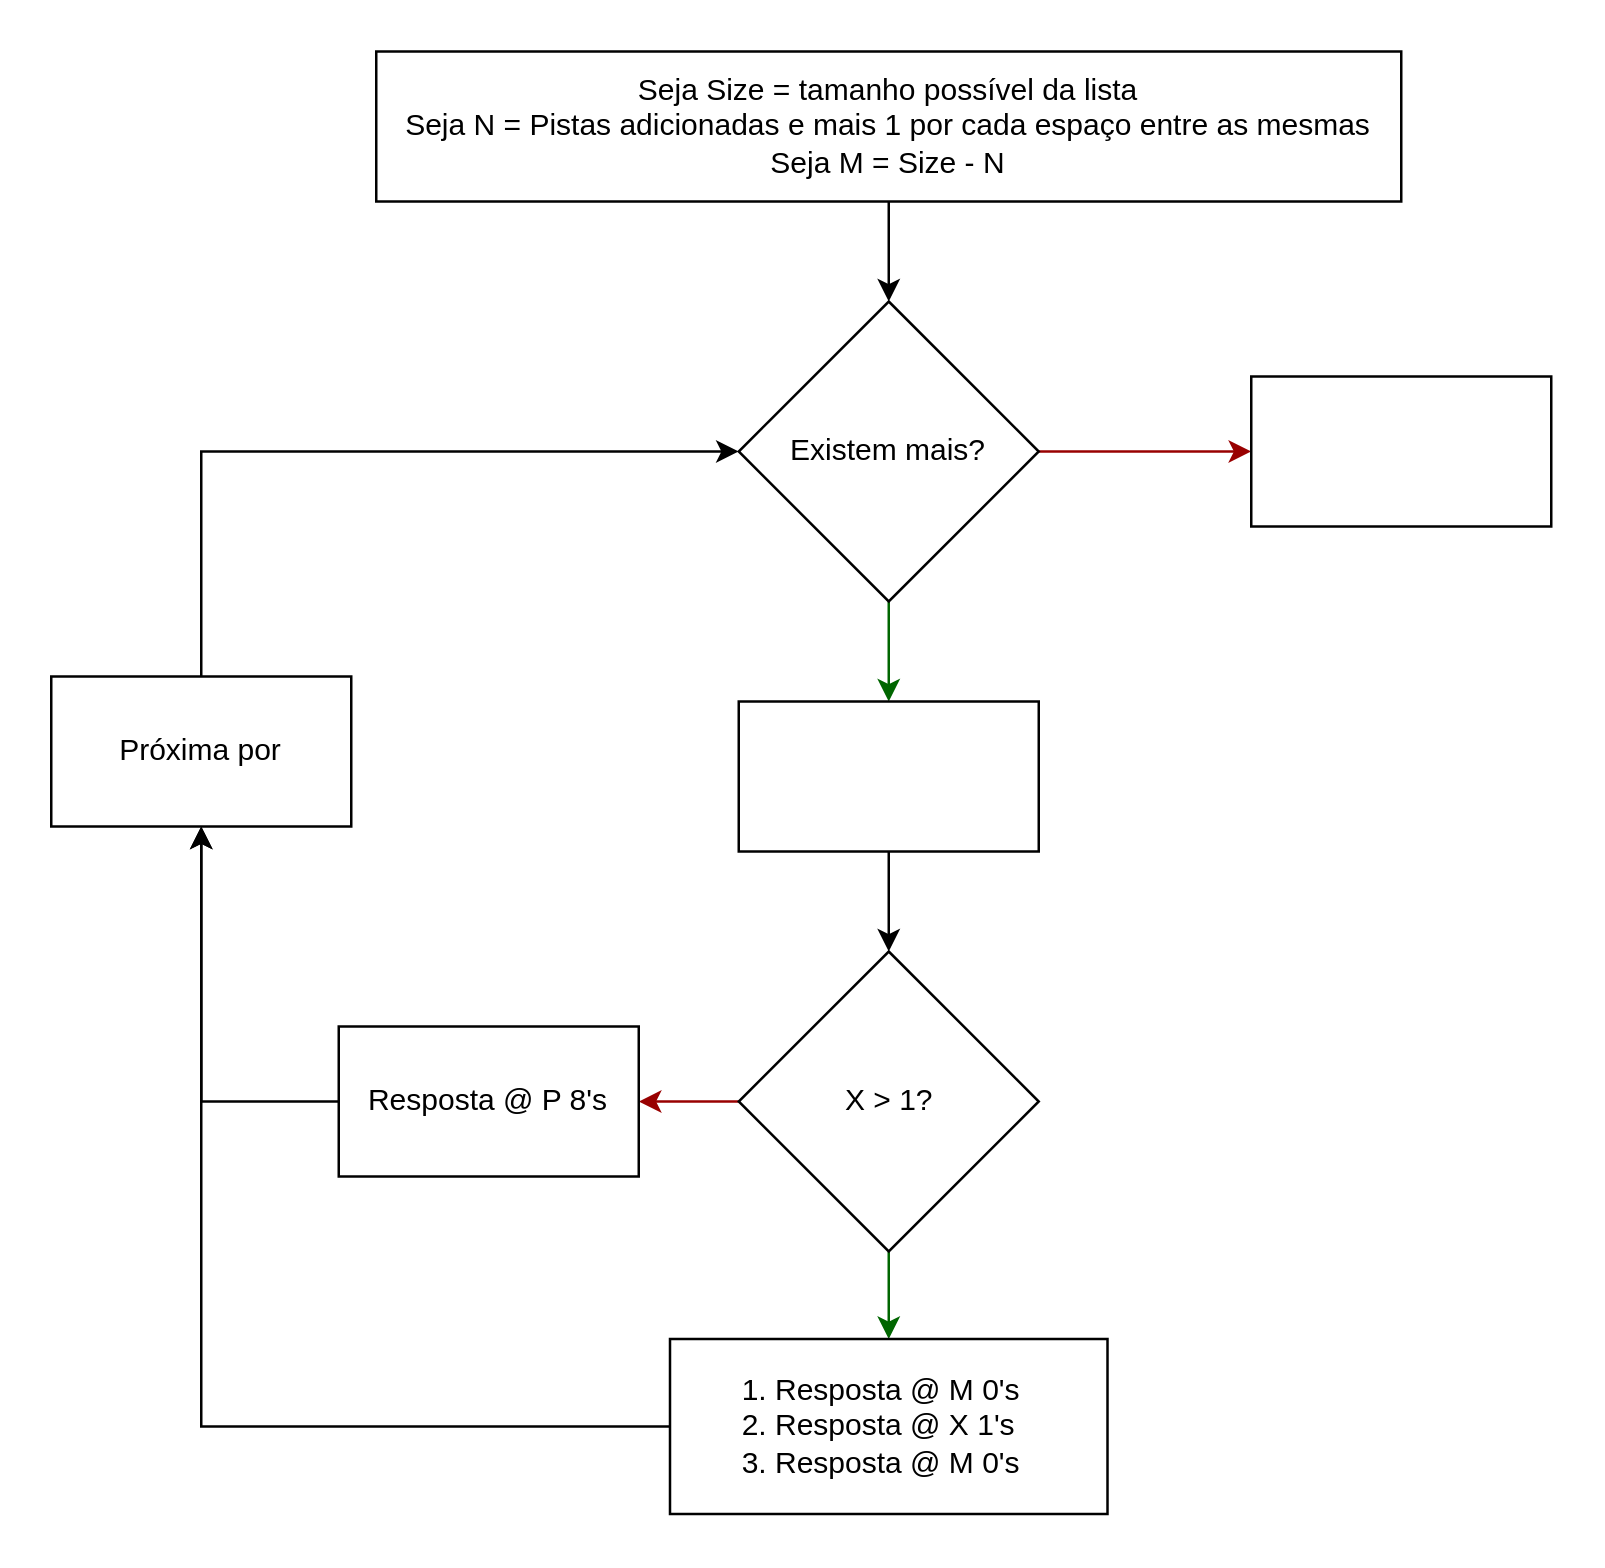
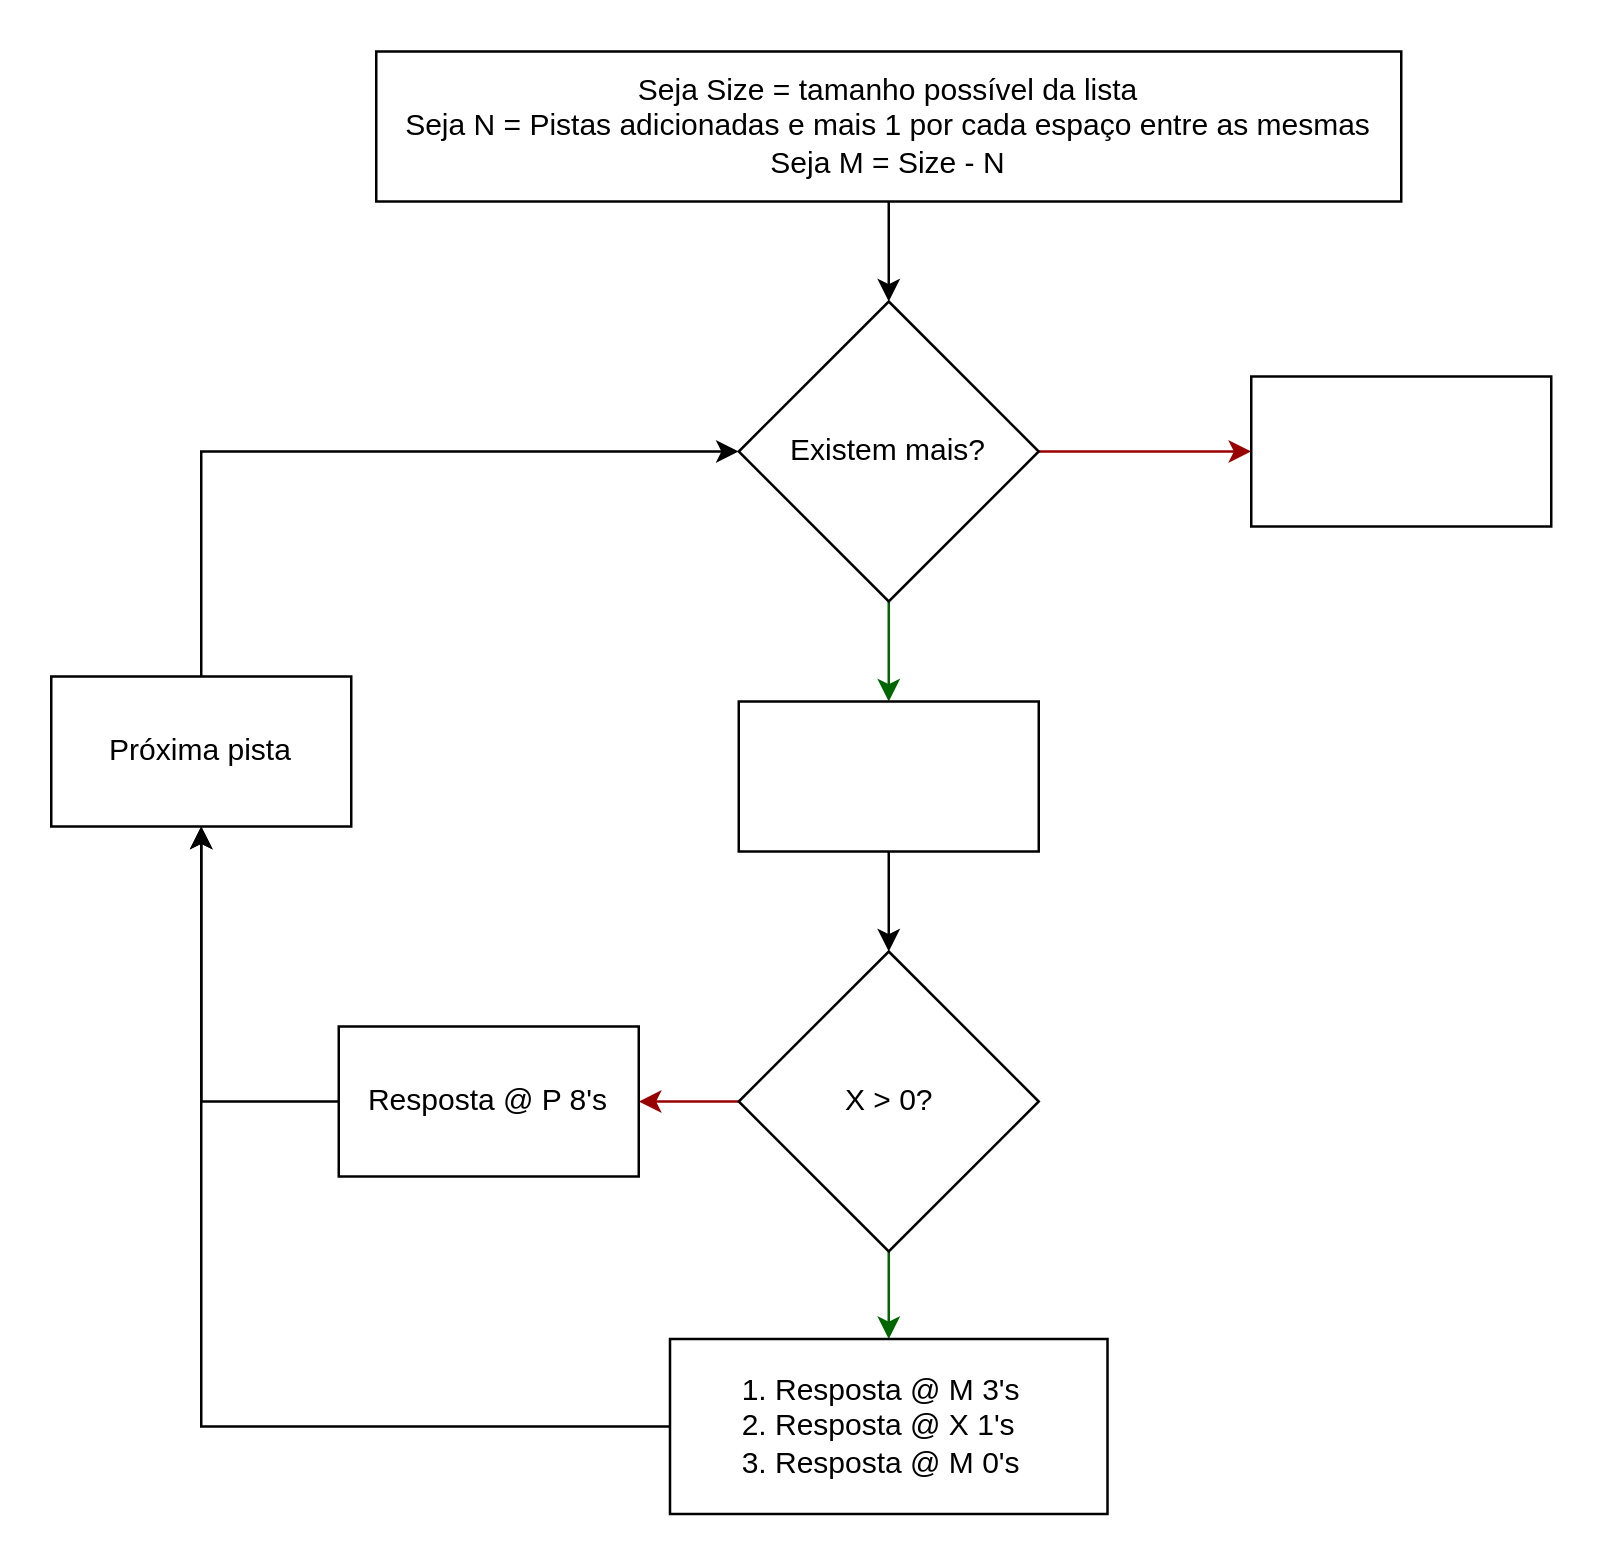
  <mxCell id="0" />
  <mxCell id="1" parent="0" />
  <mxCell id="2" style="edgeStyle=orthogonalEdgeStyle;rounded=0;orthogonalLoop=1;jettySize=auto;html=1;exitX=0.5;exitY=1;exitDx=0;exitDy=0;strokeColor=#006600;entryX=0.5;entryY=0;entryDx=0;entryDy=0;" edge="1" parent="1" source="4" target="14"><mxGeometry relative="1" as="geometry"><mxPoint x="460" y="250" as="targetPoint" /></mxGeometry></mxCell>
  <mxCell id="3" style="edgeStyle=orthogonalEdgeStyle;rounded=0;orthogonalLoop=1;jettySize=auto;html=1;exitX=1;exitY=0.5;exitDx=0;exitDy=0;strokeColor=#990000;entryX=0;entryY=0.5;entryDx=0;entryDy=0;" edge="1" parent="1" source="4" target="24"><mxGeometry relative="1" as="geometry"><mxPoint x="500" y="180" as="targetPoint" /></mxGeometry></mxCell>
  <mxCell id="4" value="" style="rhombus;whiteSpace=wrap;html=1;" vertex="1" parent="1"><mxGeometry x="295" y="120" width="120" height="120" as="geometry" /></mxCell>
  <mxCell id="5" value="Existem mais?" style="text;html=1;strokeColor=none;fillColor=none;align=center;verticalAlign=middle;whiteSpace=wrap;rounded=0;" vertex="1" parent="1"><mxGeometry x="310" y="170" width="90" height="20" as="geometry" /></mxCell>
  <mxCell id="6" style="edgeStyle=orthogonalEdgeStyle;rounded=0;orthogonalLoop=1;jettySize=auto;html=1;exitX=0.5;exitY=1;exitDx=0;exitDy=0;entryX=0.5;entryY=0;entryDx=0;entryDy=0;" edge="1" parent="1" source="7" target="4"><mxGeometry relative="1" as="geometry" /></mxCell>
  <mxCell id="7" value="" style="rounded=0;whiteSpace=wrap;html=1;" vertex="1" parent="1"><mxGeometry x="150" y="20" width="410" height="60" as="geometry" /></mxCell>
  <mxCell id="8" value="Seja Size = tamanho possível da lista&lt;br&gt;&lt;div&gt;&lt;span&gt;Seja N = Pistas adicionadas e mais 1 por cada espaço entre as mesmas&lt;/span&gt;&lt;/div&gt;&lt;div&gt;&lt;span&gt;Seja M = Size - N&lt;/span&gt;&lt;/div&gt;" style="text;html=1;strokeColor=none;fillColor=none;align=center;verticalAlign=middle;whiteSpace=wrap;rounded=0;labelPosition=center;verticalLabelPosition=middle;" vertex="1" parent="1"><mxGeometry x="160" y="30" width="390" height="40" as="geometry" /></mxCell>
  <mxCell id="9" style="edgeStyle=orthogonalEdgeStyle;rounded=0;orthogonalLoop=1;jettySize=auto;html=1;exitX=0.5;exitY=1;exitDx=0;exitDy=0;entryX=0.5;entryY=0;entryDx=0;entryDy=0;strokeColor=#006600;" edge="1" parent="1" source="11" target="15"><mxGeometry relative="1" as="geometry" /></mxCell>
  <mxCell id="10" style="edgeStyle=orthogonalEdgeStyle;rounded=0;orthogonalLoop=1;jettySize=auto;html=1;exitX=0;exitY=0.5;exitDx=0;exitDy=0;entryX=1;entryY=0.5;entryDx=0;entryDy=0;strokeColor=#990000;" edge="1" parent="1" source="11" target="19"><mxGeometry relative="1" as="geometry" /></mxCell>
  <mxCell id="11" value="" style="rhombus;whiteSpace=wrap;html=1;" vertex="1" parent="1"><mxGeometry x="295" y="380" width="120" height="120" as="geometry" /></mxCell>
- <mxCell id="12" value="X &amp;gt; 1?" style="text;html=1;strokeColor=none;fillColor=none;align=center;verticalAlign=middle;whiteSpace=wrap;rounded=0;" vertex="1" parent="1"><mxGeometry x="317.5" y="430" width="75" height="20" as="geometry" /></mxCell>
+ <mxCell id="12" value="X &amp;gt; 0?" style="text;html=1;strokeColor=none;fillColor=none;align=center;verticalAlign=middle;whiteSpace=wrap;rounded=0;" vertex="1" parent="1"><mxGeometry x="317.5" y="430" width="75" height="20" as="geometry" /></mxCell>
  <mxCell id="13" style="edgeStyle=orthogonalEdgeStyle;rounded=0;orthogonalLoop=1;jettySize=auto;html=1;exitX=0.5;exitY=1;exitDx=0;exitDy=0;entryX=0.5;entryY=0;entryDx=0;entryDy=0;strokeColor=#000000;" edge="1" parent="1" source="14" target="11"><mxGeometry relative="1" as="geometry" /></mxCell>
  <mxCell id="14" value="" style="rounded=0;whiteSpace=wrap;html=1;align=left;" vertex="1" parent="1"><mxGeometry x="295" y="280" width="120" height="60" as="geometry" /></mxCell>
  <mxCell id="15" value="" style="rounded=0;whiteSpace=wrap;html=1;align=left;" vertex="1" parent="1"><mxGeometry x="267.5" y="535" width="175" height="70" as="geometry" /></mxCell>
  <mxCell id="16" style="edgeStyle=orthogonalEdgeStyle;rounded=0;orthogonalLoop=1;jettySize=auto;html=1;exitX=0;exitY=0.5;exitDx=0;exitDy=0;entryX=0.5;entryY=1;entryDx=0;entryDy=0;strokeColor=#000000;" edge="1" parent="1" source="17" target="22"><mxGeometry relative="1" as="geometry" /></mxCell>
- <mxCell id="17" value="&lt;ol&gt;&lt;li&gt;Resposta @ M 0's&lt;/li&gt;&lt;li&gt;Resposta @ X 1's&lt;/li&gt;&lt;li&gt;Resposta @ M 0's&lt;/li&gt;&lt;/ol&gt;" style="text;html=1;strokeColor=none;fillColor=none;align=left;verticalAlign=middle;whiteSpace=wrap;rounded=0;" vertex="1" parent="1"><mxGeometry x="267.5" y="545" width="170" height="50" as="geometry" /></mxCell>
+ <mxCell id="17" value="&lt;ol&gt;&lt;li&gt;Resposta @ M 3's&lt;/li&gt;&lt;li&gt;Resposta @ X 1's&lt;/li&gt;&lt;li&gt;Resposta @ M 0's&lt;/li&gt;&lt;/ol&gt;" style="text;html=1;strokeColor=none;fillColor=none;align=left;verticalAlign=middle;whiteSpace=wrap;rounded=0;" vertex="1" parent="1"><mxGeometry x="267.5" y="545" width="170" height="50" as="geometry" /></mxCell>
  <mxCell id="18" style="edgeStyle=orthogonalEdgeStyle;rounded=0;orthogonalLoop=1;jettySize=auto;html=1;exitX=0;exitY=0.5;exitDx=0;exitDy=0;entryX=0.5;entryY=1;entryDx=0;entryDy=0;strokeColor=#000000;" edge="1" parent="1" source="19" target="22"><mxGeometry relative="1" as="geometry" /></mxCell>
  <mxCell id="19" value="" style="rounded=0;whiteSpace=wrap;html=1;align=left;" vertex="1" parent="1"><mxGeometry x="135" y="410" width="120" height="60" as="geometry" /></mxCell>
  <mxCell id="20" value="Resposta @ P 8's" style="text;html=1;strokeColor=none;fillColor=none;align=center;verticalAlign=middle;whiteSpace=wrap;rounded=0;" vertex="1" parent="1"><mxGeometry x="140" y="430" width="110" height="20" as="geometry" /></mxCell>
  <mxCell id="21" style="edgeStyle=orthogonalEdgeStyle;rounded=0;orthogonalLoop=1;jettySize=auto;html=1;exitX=0.5;exitY=0;exitDx=0;exitDy=0;entryX=0;entryY=0.5;entryDx=0;entryDy=0;strokeColor=#000000;" edge="1" parent="1" source="22" target="4"><mxGeometry relative="1" as="geometry" /></mxCell>
  <mxCell id="22" value="" style="rounded=0;whiteSpace=wrap;html=1;align=left;" vertex="1" parent="1"><mxGeometry x="20" y="270" width="120" height="60" as="geometry" /></mxCell>
- <mxCell id="23" value="Próxima por" style="text;html=1;strokeColor=none;fillColor=none;align=center;verticalAlign=middle;whiteSpace=wrap;rounded=0;" vertex="1" parent="1"><mxGeometry x="25" y="290" width="110" height="20" as="geometry" /></mxCell>
+ <mxCell id="23" value="Próxima pista" style="text;html=1;strokeColor=none;fillColor=none;align=center;verticalAlign=middle;whiteSpace=wrap;rounded=0;" vertex="1" parent="1"><mxGeometry x="25" y="290" width="110" height="20" as="geometry" /></mxCell>
  <mxCell id="24" value="" style="rounded=0;whiteSpace=wrap;html=1;align=left;" vertex="1" parent="1"><mxGeometry x="500" y="150" width="120" height="60" as="geometry" /></mxCell>
